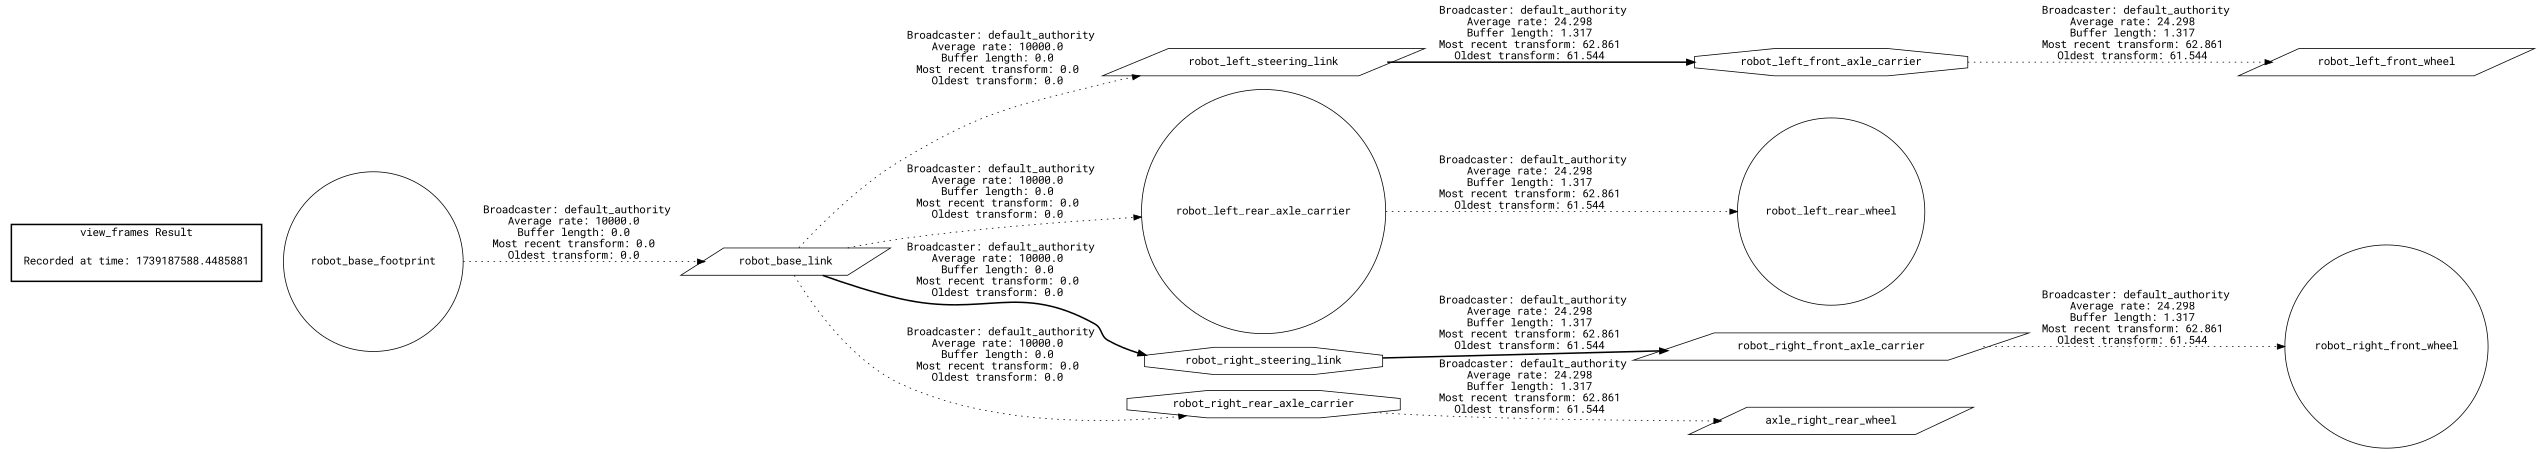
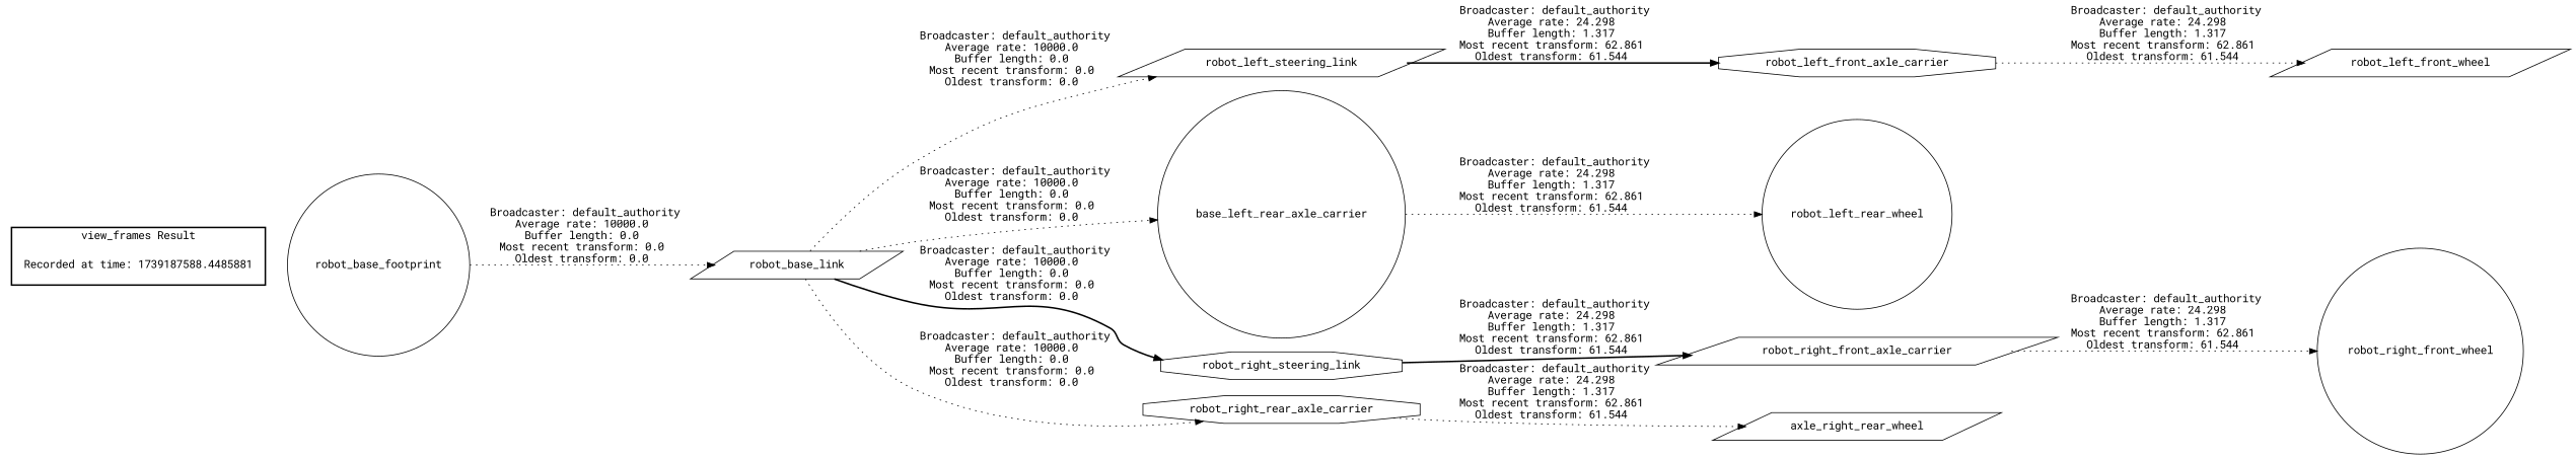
  digraph {
    fontname="Roboto Mono"
    rankdir=LR
    node [fontname="Roboto Mono" shape=parallelogram]
    edge [fontname="Roboto Mono" style=dotted]
    "Recorded at time: 1739187588.4485881" [shape=plaintext]
    robot_base_footprint [shape=circle]
    robot_left_front_axle_carrier [shape=octagon]
    robot_left_front_wheel
    robot_left_steering_link
-   robot_left_rear_axle_carrier [shape=circle]
+   robot_left_rear_axle_carrier [shape=circle label=base_left_rear_axle_carrier]
    robot_left_rear_wheel [shape=circle]
    robot_base_link
    robot_right_steering_link [shape=octagon]
    robot_right_rear_axle_carrier [shape=octagon]
    robot_right_front_axle_carrier
    n12 [label=axle_right_rear_wheel]
    robot_right_front_wheel [shape=circle]
    subgraph cluster_1 {
      color=black
      label="view_frames Result"
      style=bold
      "Recorded at time: 1739187588.4485881"
    }
    "Recorded at time: 1739187588.4485881" -> robot_base_footprint [style=invis]
    robot_base_footprint -> robot_base_link [label=" Broadcaster: default_authority\nAverage rate: 10000.0\nBuffer length: 0.0\nMost recent transform: 0.0\nOldest transform: 0.0\n"]
    robot_left_front_axle_carrier -> robot_left_front_wheel [label=" Broadcaster: default_authority\nAverage rate: 24.298\nBuffer length: 1.317\nMost recent transform: 62.861\nOldest transform: 61.544\n"]
    robot_left_steering_link -> robot_left_front_axle_carrier [label=" Broadcaster: default_authority\nAverage rate: 24.298\nBuffer length: 1.317\nMost recent transform: 62.861\nOldest transform: 61.544\n" style=bold]
    robot_left_rear_axle_carrier -> robot_left_rear_wheel [label=" Broadcaster: default_authority\nAverage rate: 24.298\nBuffer length: 1.317\nMost recent transform: 62.861\nOldest transform: 61.544\n"]
    robot_base_link -> robot_left_steering_link [label=" Broadcaster: default_authority\nAverage rate: 10000.0\nBuffer length: 0.0\nMost recent transform: 0.0\nOldest transform: 0.0\n"]
    robot_base_link -> robot_left_rear_axle_carrier [label=" Broadcaster: default_authority\nAverage rate: 10000.0\nBuffer length: 0.0\nMost recent transform: 0.0\nOldest transform: 0.0\n"]
    robot_base_link -> robot_right_steering_link [label=" Broadcaster: default_authority\nAverage rate: 10000.0\nBuffer length: 0.0\nMost recent transform: 0.0\nOldest transform: 0.0\n" style=bold]
    robot_base_link -> robot_right_rear_axle_carrier [label=" Broadcaster: default_authority\nAverage rate: 10000.0\nBuffer length: 0.0\nMost recent transform: 0.0\nOldest transform: 0.0\n"]
    robot_right_steering_link -> robot_right_front_axle_carrier [label=" Broadcaster: default_authority\nAverage rate: 24.298\nBuffer length: 1.317\nMost recent transform: 62.861\nOldest transform: 61.544\n" style=bold]
    robot_right_rear_axle_carrier -> n12 [label=" Broadcaster: default_authority\nAverage rate: 24.298\nBuffer length: 1.317\nMost recent transform: 62.861\nOldest transform: 61.544\n"]
    robot_right_front_axle_carrier -> robot_right_front_wheel [label=" Broadcaster: default_authority\nAverage rate: 24.298\nBuffer length: 1.317\nMost recent transform: 62.861\nOldest transform: 61.544\n"]
  }
